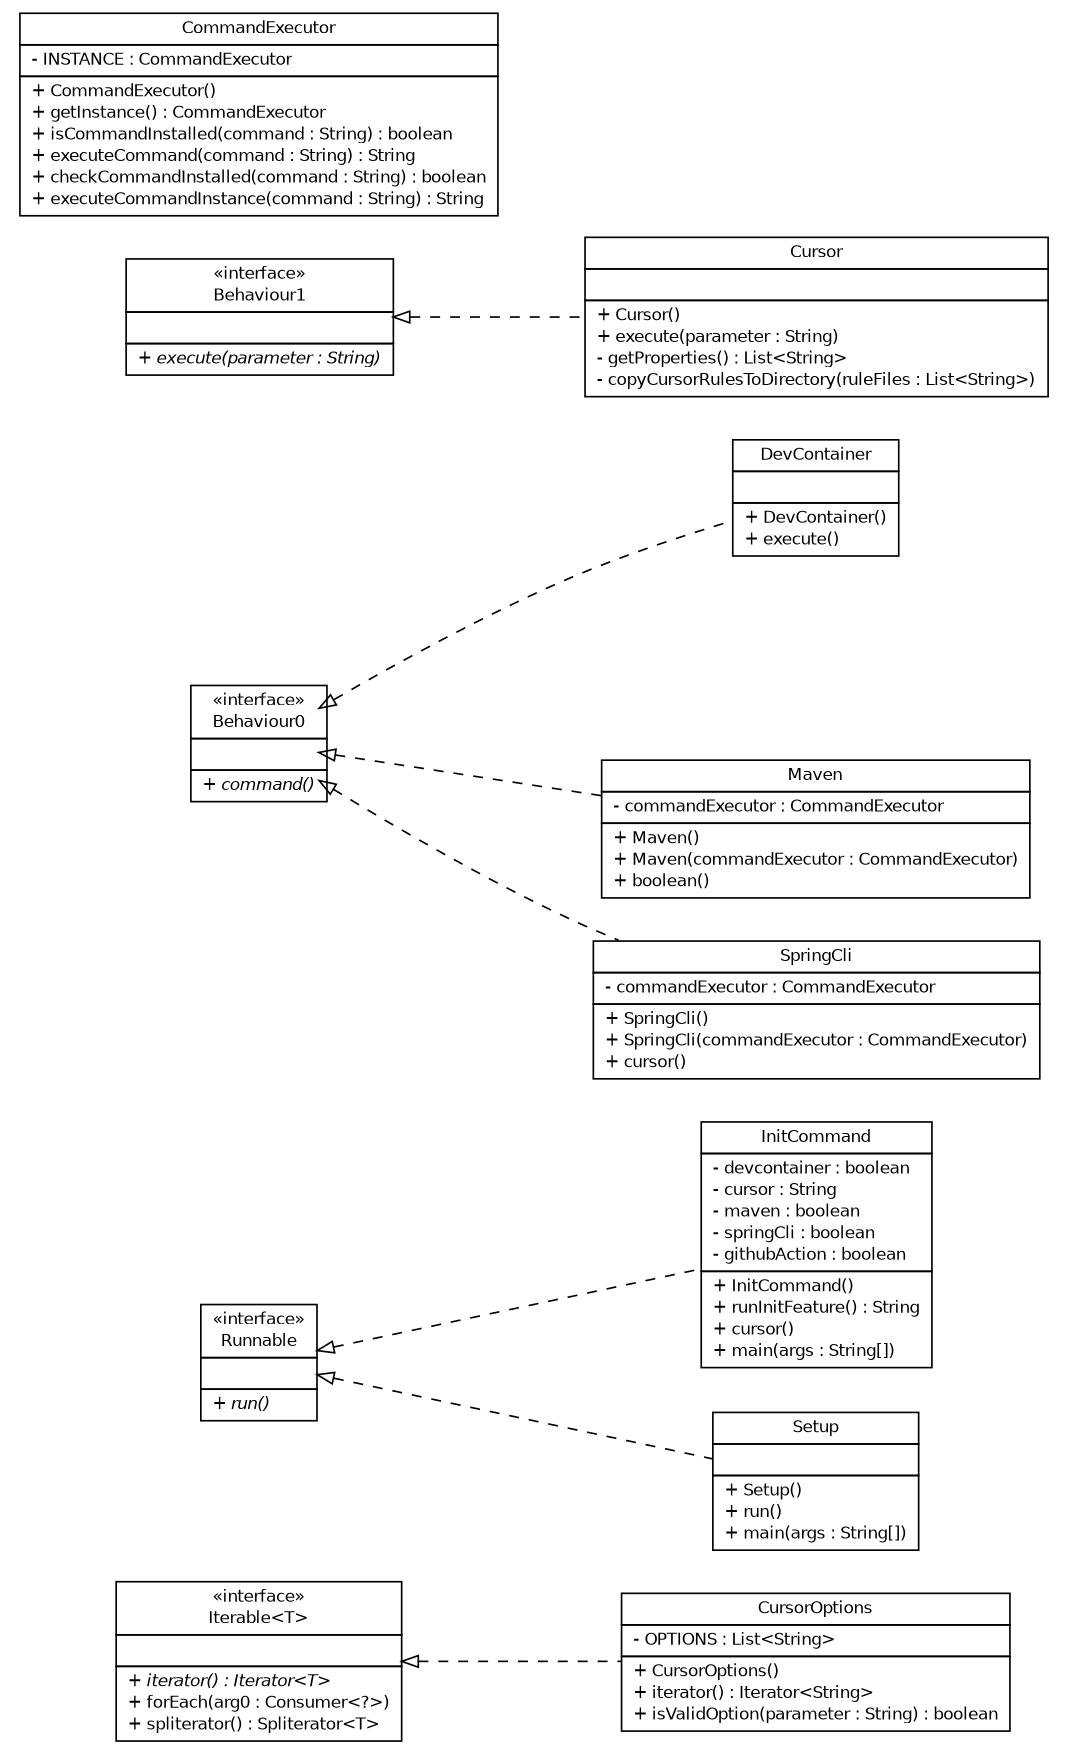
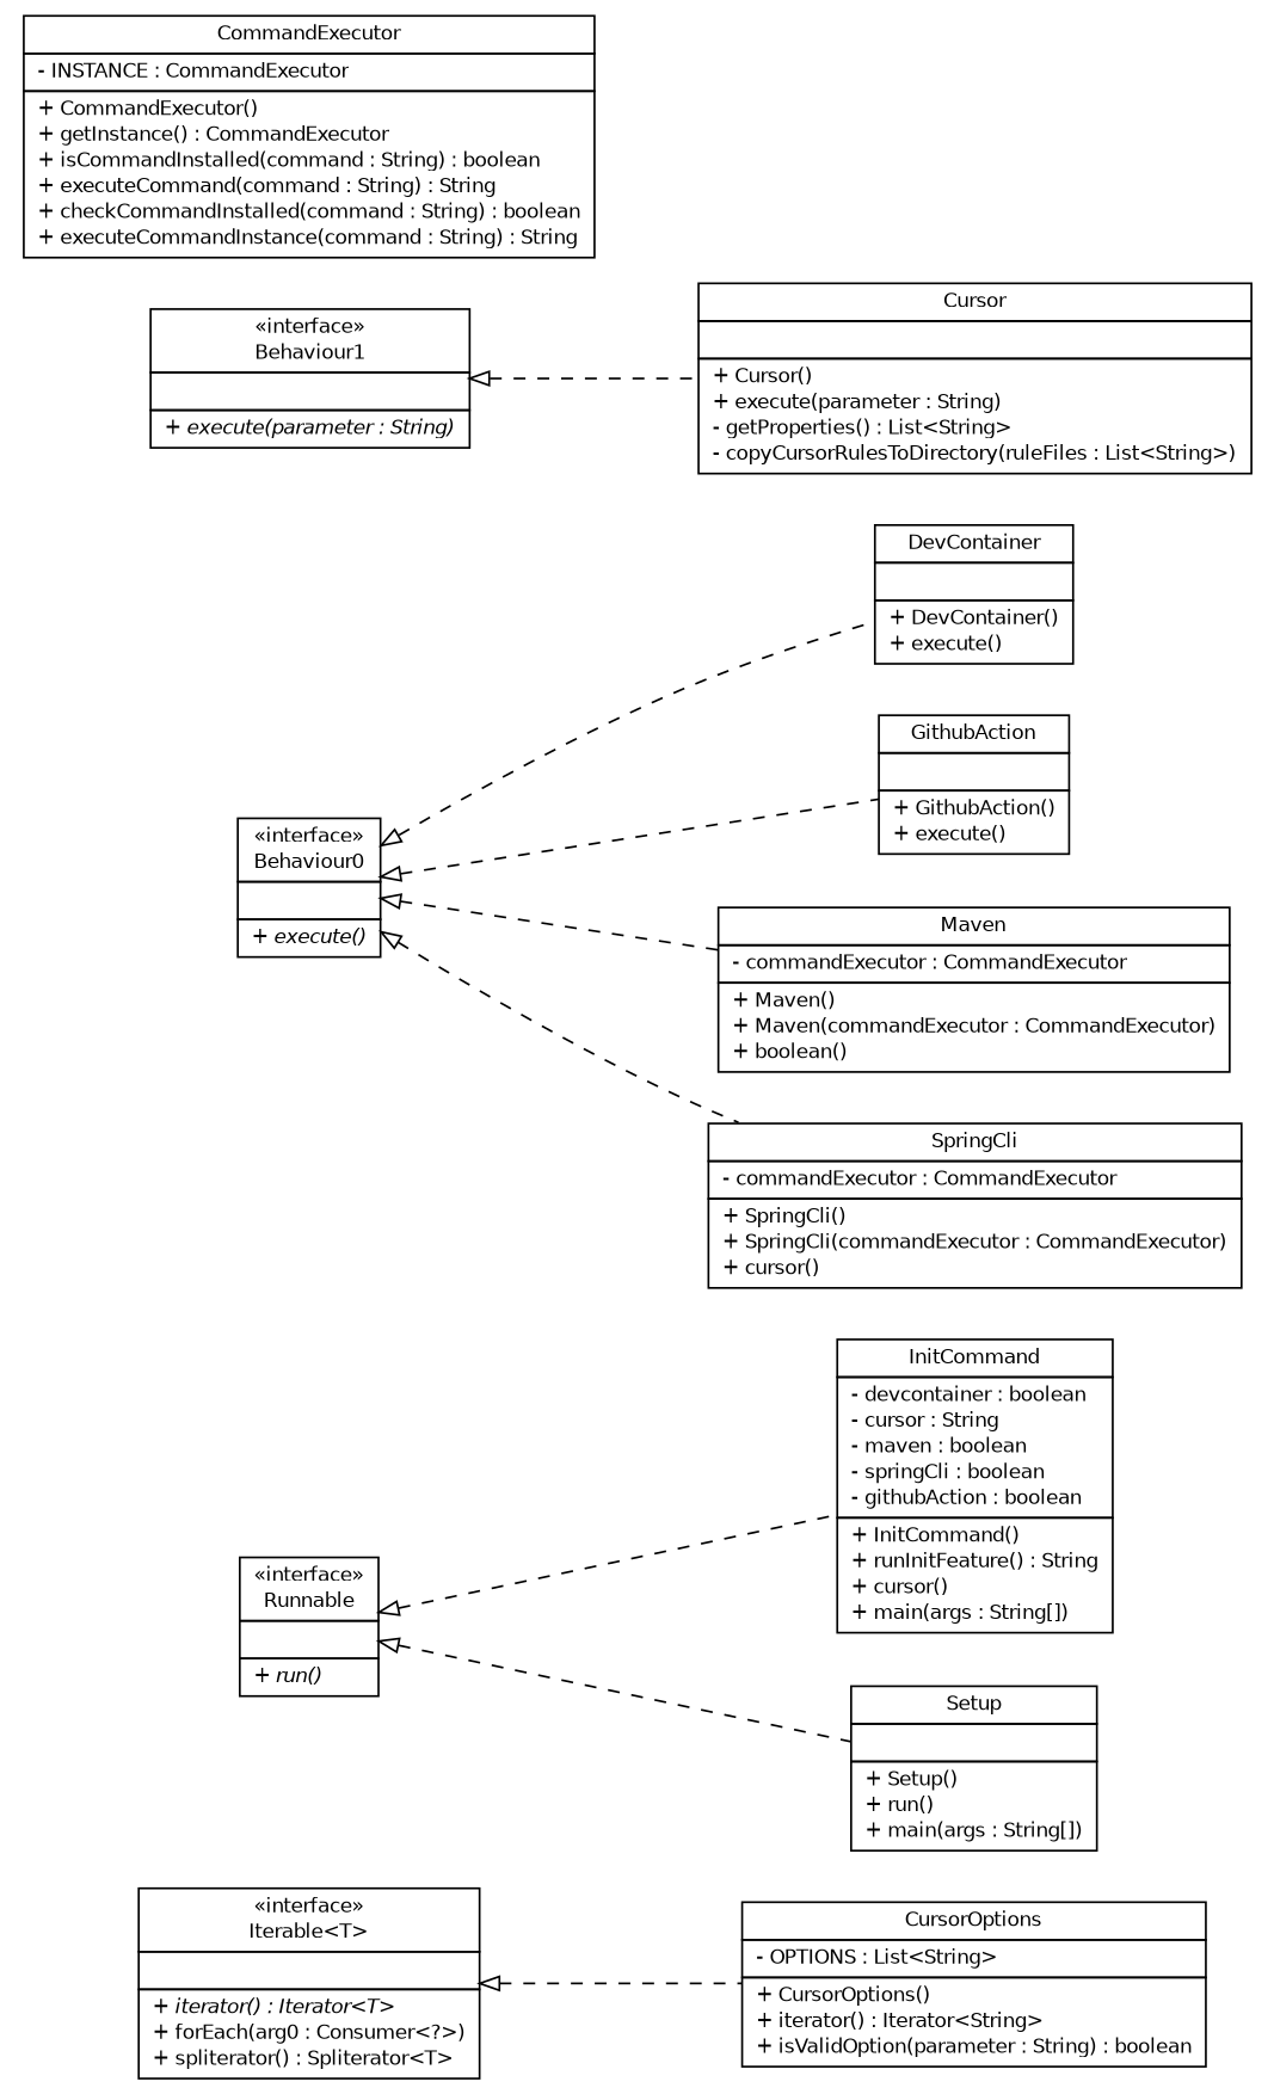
  digraph {
    nodesep=0.25
    rankdir=LR
    ranksep=0.5
    node [fontcolor=black fontname=Helvetica fontsize=10.0 shape=plaintext]
    edge [arrowtail=empty dir=back fontname=Helvetica fontsize=10 headport=p labelfontname=Helvetica labelfontsize=10 style=dashed tailport=p]
    n1 [label=<<table title="info.jab.jbang.CursorOptions" border="0" cellborder="1" cellspacing="0" cellpadding="2" port="p"> 		<tr><td><table border="0" cellspacing="0" cellpadding="1"> <tr><td align="center" balign="center"> CursorOptions </td></tr> 		</table></td></tr> 		<tr><td><table border="0" cellspacing="0" cellpadding="1"> <tr><td align="left" balign="left"> - OPTIONS : List&lt;String&gt; </td></tr> 		</table></td></tr> 		<tr><td><table border="0" cellspacing="0" cellpadding="1"> <tr><td align="left" balign="left"> + CursorOptions() </td></tr> <tr><td align="left" balign="left"> + iterator() : Iterator&lt;String&gt; </td></tr> <tr><td align="left" balign="left"> + isValidOption(parameter : String) : boolean </td></tr> 		</table></td></tr> 		</table>>]
    n2 [label=<<table title="info.jab.jbang.InitCommand" border="0" cellborder="1" cellspacing="0" cellpadding="2" port="p"> 		<tr><td><table border="0" cellspacing="0" cellpadding="1"> <tr><td align="center" balign="center"> InitCommand </td></tr> 		</table></td></tr> 		<tr><td><table border="0" cellspacing="0" cellpadding="1"> <tr><td align="left" balign="left"> - devcontainer : boolean </td></tr> <tr><td align="left" balign="left"> - cursor : String </td></tr> <tr><td align="left" balign="left"> - maven : boolean </td></tr> <tr><td align="left" balign="left"> - springCli : boolean </td></tr> <tr><td align="left" balign="left"> - githubAction : boolean </td></tr> 		</table></td></tr> 		<tr><td><table border="0" cellspacing="0" cellpadding="1"> <tr><td align="left" balign="left"> + InitCommand() </td></tr> <tr><td align="left" balign="left"> + runInitFeature() : String </td></tr> <tr><td align="left" balign="left"> + cursor() </td></tr> <tr><td align="left" balign="left"> + main(args : String[]) </td></tr> 		</table></td></tr> 		</table>>]
    n3 [label=<<table title="info.jab.jbang.Setup" border="0" cellborder="1" cellspacing="0" cellpadding="2" port="p"> 		<tr><td><table border="0" cellspacing="0" cellpadding="1"> <tr><td align="center" balign="center"> Setup </td></tr> 		</table></td></tr> 		<tr><td><table border="0" cellspacing="0" cellpadding="1"> <tr><td align="left" balign="left">  </td></tr> 		</table></td></tr> 		<tr><td><table border="0" cellspacing="0" cellpadding="1"> <tr><td align="left" balign="left"> + Setup() </td></tr> <tr><td align="left" balign="left"> + run() </td></tr> <tr><td align="left" balign="left"> + main(args : String[]) </td></tr> 		</table></td></tr> 		</table>>]
-   n4 [label=<<table title="info.jab.jbang.behaviours.Behaviour0" border="0" cellborder="1" cellspacing="0" cellpadding="2" port="p"> 		<tr><td><table border="0" cellspacing="0" cellpadding="1"> <tr><td align="center" balign="center"> &#171;interface&#187; </td></tr> <tr><td align="center" balign="center"> Behaviour0 </td></tr> 		</table></td></tr> 		<tr><td><table border="0" cellspacing="0" cellpadding="1"> <tr><td align="left" balign="left">  </td></tr> 		</table></td></tr> 		<tr><td><table border="0" cellspacing="0" cellpadding="1"> <tr><td align="left" balign="left"><font face="Helvetica-Oblique" point-size="10.0"> + command() </font></td></tr> 		</table></td></tr> 		</table>>]
+   n4 [label=<<table title="info.jab.jbang.behaviours.Behaviour0" border="0" cellborder="1" cellspacing="0" cellpadding="2" port="p"> 		<tr><td><table border="0" cellspacing="0" cellpadding="1"> <tr><td align="center" balign="center"> &#171;interface&#187; </td></tr> <tr><td align="center" balign="center"> Behaviour0 </td></tr> 		</table></td></tr> 		<tr><td><table border="0" cellspacing="0" cellpadding="1"> <tr><td align="left" balign="left">  </td></tr> 		</table></td></tr> 		<tr><td><table border="0" cellspacing="0" cellpadding="1"> <tr><td align="left" balign="left"><font face="Helvetica-Oblique" point-size="10.0"> + execute() </font></td></tr> 		</table></td></tr> 		</table>>]
    n5 [label=<<table title="info.jab.jbang.behaviours.DevContainer" border="0" cellborder="1" cellspacing="0" cellpadding="2" port="p"> 		<tr><td><table border="0" cellspacing="0" cellpadding="1"> <tr><td align="center" balign="center"> DevContainer </td></tr> 		</table></td></tr> 		<tr><td><table border="0" cellspacing="0" cellpadding="1"> <tr><td align="left" balign="left">  </td></tr> 		</table></td></tr> 		<tr><td><table border="0" cellspacing="0" cellpadding="1"> <tr><td align="left" balign="left"> + DevContainer() </td></tr> <tr><td align="left" balign="left"> + execute() </td></tr> 		</table></td></tr> 		</table>>]
+   n6 [label=<<table title="info.jab.jbang.behaviours.GithubAction" border="0" cellborder="1" cellspacing="0" cellpadding="2" port="p"> 		<tr><td><table border="0" cellspacing="0" cellpadding="1"> <tr><td align="center" balign="center"> GithubAction </td></tr> 		</table></td></tr> 		<tr><td><table border="0" cellspacing="0" cellpadding="1"> <tr><td align="left" balign="left">  </td></tr> 		</table></td></tr> 		<tr><td><table border="0" cellspacing="0" cellpadding="1"> <tr><td align="left" balign="left"> + GithubAction() </td></tr> <tr><td align="left" balign="left"> + execute() </td></tr> 		</table></td></tr> 		</table>>]
    n7 [label=<<table title="info.jab.jbang.behaviours.Maven" border="0" cellborder="1" cellspacing="0" cellpadding="2" port="p"> 		<tr><td><table border="0" cellspacing="0" cellpadding="1"> <tr><td align="center" balign="center"> Maven </td></tr> 		</table></td></tr> 		<tr><td><table border="0" cellspacing="0" cellpadding="1"> <tr><td align="left" balign="left"> - commandExecutor : CommandExecutor </td></tr> 		</table></td></tr> 		<tr><td><table border="0" cellspacing="0" cellpadding="1"> <tr><td align="left" balign="left"> + Maven() </td></tr> <tr><td align="left" balign="left"> + Maven(commandExecutor : CommandExecutor) </td></tr> <tr><td align="left" balign="left"> + boolean() </td></tr> 		</table></td></tr> 		</table>>]
    n8 [label=<<table title="info.jab.jbang.behaviours.SpringCli" border="0" cellborder="1" cellspacing="0" cellpadding="2" port="p"> 		<tr><td><table border="0" cellspacing="0" cellpadding="1"> <tr><td align="center" balign="center"> SpringCli </td></tr> 		</table></td></tr> 		<tr><td><table border="0" cellspacing="0" cellpadding="1"> <tr><td align="left" balign="left"> - commandExecutor : CommandExecutor </td></tr> 		</table></td></tr> 		<tr><td><table border="0" cellspacing="0" cellpadding="1"> <tr><td align="left" balign="left"> + SpringCli() </td></tr> <tr><td align="left" balign="left"> + SpringCli(commandExecutor : CommandExecutor) </td></tr> <tr><td align="left" balign="left"> + cursor() </td></tr> 		</table></td></tr> 		</table>>]
    n9 [label=<<table title="info.jab.jbang.behaviours.Behaviour1" border="0" cellborder="1" cellspacing="0" cellpadding="2" port="p"> 		<tr><td><table border="0" cellspacing="0" cellpadding="1"> <tr><td align="center" balign="center"> &#171;interface&#187; </td></tr> <tr><td align="center" balign="center"> Behaviour1 </td></tr> 		</table></td></tr> 		<tr><td><table border="0" cellspacing="0" cellpadding="1"> <tr><td align="left" balign="left">  </td></tr> 		</table></td></tr> 		<tr><td><table border="0" cellspacing="0" cellpadding="1"> <tr><td align="left" balign="left"><font face="Helvetica-Oblique" point-size="10.0"> + execute(parameter : String) </font></td></tr> 		</table></td></tr> 		</table>>]
    n10 [label=<<table title="info.jab.jbang.behaviours.Cursor" border="0" cellborder="1" cellspacing="0" cellpadding="2" port="p"> 		<tr><td><table border="0" cellspacing="0" cellpadding="1"> <tr><td align="center" balign="center"> Cursor </td></tr> 		</table></td></tr> 		<tr><td><table border="0" cellspacing="0" cellpadding="1"> <tr><td align="left" balign="left">  </td></tr> 		</table></td></tr> 		<tr><td><table border="0" cellspacing="0" cellpadding="1"> <tr><td align="left" balign="left"> + Cursor() </td></tr> <tr><td align="left" balign="left"> + execute(parameter : String) </td></tr> <tr><td align="left" balign="left"> - getProperties() : List&lt;String&gt; </td></tr> <tr><td align="left" balign="left"> - copyCursorRulesToDirectory(ruleFiles : List&lt;String&gt;) </td></tr> 		</table></td></tr> 		</table>>]
    n11 [label=<<table title="info.jab.jbang.util.CommandExecutor" border="0" cellborder="1" cellspacing="0" cellpadding="2" port="p"> 		<tr><td><table border="0" cellspacing="0" cellpadding="1"> <tr><td align="center" balign="center"> CommandExecutor </td></tr> 		</table></td></tr> 		<tr><td><table border="0" cellspacing="0" cellpadding="1"> <tr><td align="left" balign="left"> - INSTANCE : CommandExecutor </td></tr> 		</table></td></tr> 		<tr><td><table border="0" cellspacing="0" cellpadding="1"> <tr><td align="left" balign="left"> + CommandExecutor() </td></tr> <tr><td align="left" balign="left"> + getInstance() : CommandExecutor </td></tr> <tr><td align="left" balign="left"> + isCommandInstalled(command : String) : boolean </td></tr> <tr><td align="left" balign="left"> + executeCommand(command : String) : String </td></tr> <tr><td align="left" balign="left"> + checkCommandInstalled(command : String) : boolean </td></tr> <tr><td align="left" balign="left"> + executeCommandInstance(command : String) : String </td></tr> 		</table></td></tr> 		</table>>]
    n12 [label=<<table title="java.lang.Iterable" border="0" cellborder="1" cellspacing="0" cellpadding="2" port="p" href="http://java.sun.com/j2se/1.4.2/docs/api/java/lang/Iterable.html"> 		<tr><td><table border="0" cellspacing="0" cellpadding="1"> <tr><td align="center" balign="center"> &#171;interface&#187; </td></tr> <tr><td align="center" balign="center"> Iterable&lt;T&gt; </td></tr> 		</table></td></tr> 		<tr><td><table border="0" cellspacing="0" cellpadding="1"> <tr><td align="left" balign="left">  </td></tr> 		</table></td></tr> 		<tr><td><table border="0" cellspacing="0" cellpadding="1"> <tr><td align="left" balign="left"><font face="Helvetica-Oblique" point-size="10.0"> + iterator() : Iterator&lt;T&gt; </font></td></tr> <tr><td align="left" balign="left"> + forEach(arg0 : Consumer&lt;?&gt;) </td></tr> <tr><td align="left" balign="left"> + spliterator() : Spliterator&lt;T&gt; </td></tr> 		</table></td></tr> 		</table>>]
    n13 [label=<<table title="java.lang.Runnable" border="0" cellborder="1" cellspacing="0" cellpadding="2" port="p" href="http://java.sun.com/j2se/1.4.2/docs/api/java/lang/Runnable.html"> 		<tr><td><table border="0" cellspacing="0" cellpadding="1"> <tr><td align="center" balign="center"> &#171;interface&#187; </td></tr> <tr><td align="center" balign="center"> Runnable </td></tr> 		</table></td></tr> 		<tr><td><table border="0" cellspacing="0" cellpadding="1"> <tr><td align="left" balign="left">  </td></tr> 		</table></td></tr> 		<tr><td><table border="0" cellspacing="0" cellpadding="1"> <tr><td align="left" balign="left"><font face="Helvetica-Oblique" point-size="10.0"> + run() </font></td></tr> 		</table></td></tr> 		</table>>]
    n4 -> n5
+   n4 -> n6
    n4 -> n7
    n4 -> n8
    n9 -> n10
    n12 -> n1
    n13 -> n2
    n13 -> n3
  }
